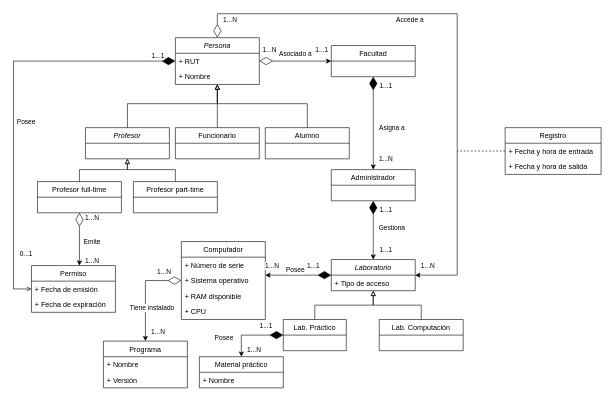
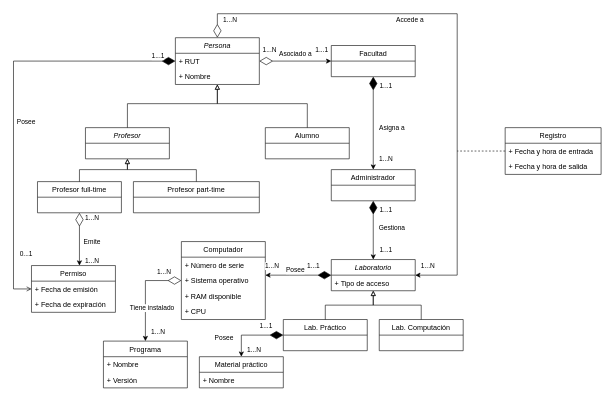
  <mxCell id="0" />
  <mxCell id="1" parent="0" />
  <mxCell id="2" style="edgeStyle=orthogonalEdgeStyle;rounded=0;orthogonalLoop=1;jettySize=auto;html=1;endArrow=block;endFill=0;" edge="1" parent="1" source="27" target="30"><mxGeometry relative="1" as="geometry"><Array as="points"><mxPoint x="210" y="170" /><mxPoint x="360" y="170" /></Array></mxGeometry></mxCell>
- <mxCell id="3" style="edgeStyle=orthogonalEdgeStyle;rounded=0;orthogonalLoop=1;jettySize=auto;html=1;endArrow=block;endFill=0;" edge="1" parent="1" source="28" target="30"><mxGeometry relative="1" as="geometry" /></mxCell>
  <mxCell id="4" style="edgeStyle=orthogonalEdgeStyle;rounded=0;orthogonalLoop=1;jettySize=auto;html=1;endArrow=block;endFill=0;" edge="1" parent="1" source="29" target="30"><mxGeometry relative="1" as="geometry"><Array as="points"><mxPoint x="510" y="170" /><mxPoint x="360" y="170" /></Array></mxGeometry></mxCell>
  <mxCell id="5" style="edgeStyle=orthogonalEdgeStyle;rounded=0;orthogonalLoop=1;jettySize=auto;html=1;endArrow=block;endFill=0;" edge="1" parent="1" source="33" target="27"><mxGeometry relative="1" as="geometry" /></mxCell>
  <mxCell id="6" style="edgeStyle=orthogonalEdgeStyle;rounded=0;orthogonalLoop=1;jettySize=auto;html=1;endArrow=block;endFill=0;" edge="1" parent="1" source="34" target="27"><mxGeometry relative="1" as="geometry" /></mxCell>
  <mxCell id="7" style="edgeStyle=orthogonalEdgeStyle;rounded=0;orthogonalLoop=1;jettySize=auto;html=1;startArrow=diamondThin;startFill=0;startSize=20;endArrow=classic;endFill=1;" edge="1" parent="1" source="33" target="35"><mxGeometry relative="1" as="geometry"><Array as="points"><mxPoint x="130" y="490" /><mxPoint x="130" y="490" /></Array></mxGeometry></mxCell>
  <mxCell id="8" value="Emite" style="edgeLabel;html=1;align=center;verticalAlign=middle;resizable=0;points=[];" vertex="1" connectable="0" parent="7"><mxGeometry x="0.192" y="-1" relative="1" as="geometry"><mxPoint x="21" y="-4" as="offset" /></mxGeometry></mxCell>
  <mxCell id="9" value="1...N" style="edgeLabel;html=1;align=center;verticalAlign=middle;resizable=0;points=[];" vertex="1" connectable="0" parent="7"><mxGeometry x="-0.849" y="3" relative="1" as="geometry"><mxPoint x="17" as="offset" /></mxGeometry></mxCell>
  <mxCell id="10" value="1...N" style="edgeLabel;html=1;align=center;verticalAlign=middle;resizable=0;points=[];" vertex="1" connectable="0" parent="7"><mxGeometry x="0.798" y="-1" relative="1" as="geometry"><mxPoint x="21" as="offset" /></mxGeometry></mxCell>
  <mxCell id="11" style="edgeStyle=orthogonalEdgeStyle;rounded=0;orthogonalLoop=1;jettySize=auto;html=1;endArrow=classic;endFill=1;startArrow=diamondThin;startFill=0;startSize=20;" edge="1" parent="1" source="30" target="25"><mxGeometry relative="1" as="geometry"><mxPoint x="490" y="110" as="sourcePoint" /><mxPoint x="640" y="110" as="targetPoint" /></mxGeometry></mxCell>
  <mxCell id="12" value="Asociado a" style="edgeLabel;html=1;align=center;verticalAlign=middle;resizable=0;points=[];" vertex="1" connectable="0" parent="11"><mxGeometry x="-0.253" y="-3" relative="1" as="geometry"><mxPoint x="14" y="-16" as="offset" /></mxGeometry></mxCell>
  <mxCell id="13" value="1...N" style="edgeLabel;html=1;align=center;verticalAlign=middle;resizable=0;points=[];" vertex="1" connectable="0" parent="11"><mxGeometry x="-0.747" relative="1" as="geometry"><mxPoint x="1" y="-19" as="offset" /></mxGeometry></mxCell>
  <mxCell id="14" value="1...1" style="edgeLabel;html=1;align=center;verticalAlign=middle;resizable=0;points=[];" vertex="1" connectable="0" parent="11"><mxGeometry x="0.827" relative="1" as="geometry"><mxPoint x="-7" y="-19" as="offset" /></mxGeometry></mxCell>
  <mxCell id="15" style="edgeStyle=orthogonalEdgeStyle;rounded=0;orthogonalLoop=1;jettySize=auto;html=1;endArrow=block;endFill=0;" edge="1" parent="1" source="48" target="46"><mxGeometry relative="1" as="geometry"><mxPoint x="400" y="533" as="sourcePoint" /><mxPoint x="480" y="495" as="targetPoint" /></mxGeometry></mxCell>
  <mxCell id="16" style="edgeStyle=orthogonalEdgeStyle;rounded=0;orthogonalLoop=1;jettySize=auto;html=1;endArrow=block;endFill=0;" edge="1" parent="1" source="49" target="46"><mxGeometry relative="1" as="geometry"><mxPoint x="790" y="537" as="sourcePoint" /><mxPoint x="880" y="495" as="targetPoint" /></mxGeometry></mxCell>
  <mxCell id="17" style="edgeStyle=orthogonalEdgeStyle;rounded=0;orthogonalLoop=1;jettySize=auto;html=1;startArrow=diamondThin;startFill=0;startSize=20;endArrow=classic;endFill=1;" edge="1" parent="1" source="38" target="43"><mxGeometry relative="1" as="geometry"><Array as="points"><mxPoint x="240" y="465" /></Array></mxGeometry></mxCell>
  <mxCell id="18" value="Tiene instalado" style="edgeLabel;html=1;align=center;verticalAlign=middle;resizable=0;points=[];" vertex="1" connectable="0" parent="17"><mxGeometry x="-0.689" y="-4" relative="1" as="geometry"><mxPoint x="-25" y="49" as="offset" /></mxGeometry></mxCell>
  <mxCell id="19" value="1...N" style="edgeLabel;html=1;align=center;verticalAlign=middle;resizable=0;points=[];" vertex="1" connectable="0" parent="17"><mxGeometry x="-0.767" y="2" relative="1" as="geometry"><mxPoint x="-11" y="-17" as="offset" /></mxGeometry></mxCell>
  <mxCell id="20" value="1...N" style="edgeLabel;html=1;align=center;verticalAlign=middle;resizable=0;points=[];" vertex="1" connectable="0" parent="17"><mxGeometry x="0.717" y="-2" relative="1" as="geometry"><mxPoint x="22" y="7" as="offset" /></mxGeometry></mxCell>
  <mxCell id="21" style="edgeStyle=orthogonalEdgeStyle;rounded=0;orthogonalLoop=1;jettySize=auto;html=1;startArrow=diamondThin;startFill=1;startSize=20;endArrow=classic;endFill=1;entryX=0.5;entryY=0;entryDx=0;entryDy=0;" edge="1" parent="1" source="25" target="26"><mxGeometry relative="1" as="geometry"><mxPoint x="750" y="290" as="targetPoint" /></mxGeometry></mxCell>
  <mxCell id="22" value="Asigna a" style="edgeLabel;html=1;align=center;verticalAlign=middle;resizable=0;points=[];" vertex="1" connectable="0" parent="21"><mxGeometry x="-0.098" y="-2" relative="1" as="geometry"><mxPoint x="32" y="14" as="offset" /></mxGeometry></mxCell>
  <mxCell id="23" value="1...1" style="edgeLabel;html=1;align=center;verticalAlign=middle;resizable=0;points=[];" vertex="1" connectable="0" parent="21"><mxGeometry x="-0.814" y="2" relative="1" as="geometry"><mxPoint x="18" as="offset" /></mxGeometry></mxCell>
  <mxCell id="24" value="1...N" style="edgeLabel;html=1;align=center;verticalAlign=middle;resizable=0;points=[];" vertex="1" connectable="0" parent="21"><mxGeometry x="0.758" relative="1" as="geometry"><mxPoint x="20" as="offset" /></mxGeometry></mxCell>
  <mxCell id="25" value="Facultad" style="swimlane;fontStyle=0;childLayout=stackLayout;horizontal=1;startSize=26;fillColor=none;horizontalStack=0;resizeParent=1;resizeParentMax=0;resizeLast=0;collapsible=1;marginBottom=0;" vertex="1" parent="1"><mxGeometry x="550" y="73" width="140" height="52" as="geometry" /></mxCell>
  <mxCell id="26" value="Administrador" style="swimlane;fontStyle=0;childLayout=stackLayout;horizontal=1;startSize=26;fillColor=none;horizontalStack=0;resizeParent=1;resizeParentMax=0;resizeLast=0;collapsible=1;marginBottom=0;" vertex="1" parent="1"><mxGeometry x="550" y="280" width="140" height="52" as="geometry" /></mxCell>
  <mxCell id="27" value="Profesor" style="swimlane;fontStyle=2;childLayout=stackLayout;horizontal=1;startSize=26;fillColor=none;horizontalStack=0;resizeParent=1;resizeParentMax=0;resizeLast=0;collapsible=1;marginBottom=0;" vertex="1" parent="1"><mxGeometry x="140" y="210" width="140" height="52" as="geometry"><mxRectangle x="100" y="280" width="80" height="26" as="alternateBounds" /></mxGeometry></mxCell>
- <mxCell id="28" value="Funcionario" style="swimlane;fontStyle=0;childLayout=stackLayout;horizontal=1;startSize=26;fillColor=none;horizontalStack=0;resizeParent=1;resizeParentMax=0;resizeLast=0;collapsible=1;marginBottom=0;" vertex="1" parent="1"><mxGeometry x="290" y="210" width="140" height="52" as="geometry"><mxRectangle x="100" y="280" width="80" height="26" as="alternateBounds" /></mxGeometry></mxCell>
  <mxCell id="29" value="Alumno" style="swimlane;fontStyle=0;childLayout=stackLayout;horizontal=1;startSize=26;fillColor=none;horizontalStack=0;resizeParent=1;resizeParentMax=0;resizeLast=0;collapsible=1;marginBottom=0;" vertex="1" parent="1"><mxGeometry x="440" y="210" width="140" height="52" as="geometry"><mxRectangle x="100" y="280" width="80" height="26" as="alternateBounds" /></mxGeometry></mxCell>
  <mxCell id="30" value="Persona" style="swimlane;fontStyle=2;childLayout=stackLayout;horizontal=1;startSize=26;fillColor=none;horizontalStack=0;resizeParent=1;resizeParentMax=0;resizeLast=0;collapsible=1;marginBottom=0;" vertex="1" parent="1"><mxGeometry x="290" y="60" width="140" height="78" as="geometry" /></mxCell>
  <mxCell id="31" value="+ RUT" style="text;strokeColor=none;fillColor=none;align=left;verticalAlign=top;spacingLeft=4;spacingRight=4;overflow=hidden;rotatable=0;points=[[0,0.5],[1,0.5]];portConstraint=eastwest;" vertex="1" parent="30"><mxGeometry y="26" width="140" height="26" as="geometry" /></mxCell>
  <mxCell id="32" value="+ Nombre" style="text;strokeColor=none;fillColor=none;align=left;verticalAlign=top;spacingLeft=4;spacingRight=4;overflow=hidden;rotatable=0;points=[[0,0.5],[1,0.5]];portConstraint=eastwest;" vertex="1" parent="30"><mxGeometry y="52" width="140" height="26" as="geometry" /></mxCell>
  <mxCell id="33" value="Profesor full-time" style="swimlane;fontStyle=0;childLayout=stackLayout;horizontal=1;startSize=26;fillColor=none;horizontalStack=0;resizeParent=1;resizeParentMax=0;resizeLast=0;collapsible=1;marginBottom=0;" vertex="1" parent="1"><mxGeometry x="60" y="300" width="140" height="52" as="geometry"><mxRectangle x="100" y="280" width="80" height="26" as="alternateBounds" /></mxGeometry></mxCell>
- <mxCell id="34" value="Profesor part-time" style="swimlane;fontStyle=0;childLayout=stackLayout;horizontal=1;startSize=26;fillColor=none;horizontalStack=0;resizeParent=1;resizeParentMax=0;resizeLast=0;collapsible=1;marginBottom=0;" vertex="1" parent="1"><mxGeometry x="220" y="300" width="140" height="52" as="geometry"><mxRectangle x="100" y="280" width="80" height="26" as="alternateBounds" /></mxGeometry></mxCell>
+ <mxCell id="34" value="Profesor part-time" style="swimlane;fontStyle=0;childLayout=stackLayout;horizontal=1;startSize=26;fillColor=none;horizontalStack=0;resizeParent=1;resizeParentMax=0;resizeLast=0;collapsible=1;marginBottom=0;" vertex="1" parent="1"><mxGeometry x="220" y="300" width="210" height="52" as="geometry"><mxRectangle x="100" y="280" width="80" height="26" as="alternateBounds" /></mxGeometry></mxCell>
  <mxCell id="35" value="Permiso" style="swimlane;fontStyle=0;childLayout=stackLayout;horizontal=1;startSize=26;fillColor=none;horizontalStack=0;resizeParent=1;resizeParentMax=0;resizeLast=0;collapsible=1;marginBottom=0;" vertex="1" parent="1"><mxGeometry x="50" y="440" width="140" height="78" as="geometry" /></mxCell>
  <mxCell id="36" value="+ Fecha de emisión" style="text;strokeColor=none;fillColor=none;align=left;verticalAlign=top;spacingLeft=4;spacingRight=4;overflow=hidden;rotatable=0;points=[[0,0.5],[1,0.5]];portConstraint=eastwest;" vertex="1" parent="35"><mxGeometry y="26" width="140" height="26" as="geometry" /></mxCell>
  <mxCell id="37" value="+ Fecha de expiración" style="text;strokeColor=none;fillColor=none;align=left;verticalAlign=top;spacingLeft=4;spacingRight=4;overflow=hidden;rotatable=0;points=[[0,0.5],[1,0.5]];portConstraint=eastwest;" vertex="1" parent="35"><mxGeometry y="52" width="140" height="26" as="geometry" /></mxCell>
  <mxCell id="38" value="Computador" style="swimlane;fontStyle=0;childLayout=stackLayout;horizontal=1;startSize=26;fillColor=none;horizontalStack=0;resizeParent=1;resizeParentMax=0;resizeLast=0;collapsible=1;marginBottom=0;" vertex="1" parent="1"><mxGeometry x="300" y="400" width="140" height="130" as="geometry" /></mxCell>
  <mxCell id="39" value="+ Número de serie" style="text;strokeColor=none;fillColor=none;align=left;verticalAlign=top;spacingLeft=4;spacingRight=4;overflow=hidden;rotatable=0;points=[[0,0.5],[1,0.5]];portConstraint=eastwest;" vertex="1" parent="38"><mxGeometry y="26" width="140" height="26" as="geometry" /></mxCell>
  <mxCell id="40" value="+ Sistema operativo" style="text;strokeColor=none;fillColor=none;align=left;verticalAlign=top;spacingLeft=4;spacingRight=4;overflow=hidden;rotatable=0;points=[[0,0.5],[1,0.5]];portConstraint=eastwest;" vertex="1" parent="38"><mxGeometry y="52" width="140" height="26" as="geometry" /></mxCell>
  <mxCell id="41" value="+ RAM disponible" style="text;strokeColor=none;fillColor=none;align=left;verticalAlign=top;spacingLeft=4;spacingRight=4;overflow=hidden;rotatable=0;points=[[0,0.5],[1,0.5]];portConstraint=eastwest;" vertex="1" parent="38"><mxGeometry y="78" width="140" height="26" as="geometry" /></mxCell>
  <mxCell id="42" value="+ CPU" style="text;strokeColor=none;fillColor=none;align=left;verticalAlign=top;spacingLeft=4;spacingRight=4;overflow=hidden;rotatable=0;points=[[0,0.5],[1,0.5]];portConstraint=eastwest;" vertex="1" parent="38"><mxGeometry y="104" width="140" height="26" as="geometry" /></mxCell>
  <mxCell id="43" value="Programa" style="swimlane;fontStyle=0;childLayout=stackLayout;horizontal=1;startSize=26;fillColor=none;horizontalStack=0;resizeParent=1;resizeParentMax=0;resizeLast=0;collapsible=1;marginBottom=0;" vertex="1" parent="1"><mxGeometry x="170" y="566" width="140" height="78" as="geometry" /></mxCell>
  <mxCell id="44" value="+ Nombre" style="text;strokeColor=none;fillColor=none;align=left;verticalAlign=top;spacingLeft=4;spacingRight=4;overflow=hidden;rotatable=0;points=[[0,0.5],[1,0.5]];portConstraint=eastwest;" vertex="1" parent="43"><mxGeometry y="26" width="140" height="26" as="geometry" /></mxCell>
  <mxCell id="45" value="+ Versión" style="text;strokeColor=none;fillColor=none;align=left;verticalAlign=top;spacingLeft=4;spacingRight=4;overflow=hidden;rotatable=0;points=[[0,0.5],[1,0.5]];portConstraint=eastwest;" vertex="1" parent="43"><mxGeometry y="52" width="140" height="26" as="geometry" /></mxCell>
  <mxCell id="46" value="Laboratorio" style="swimlane;fontStyle=2;childLayout=stackLayout;horizontal=1;startSize=26;fillColor=none;horizontalStack=0;resizeParent=1;resizeParentMax=0;resizeLast=0;collapsible=1;marginBottom=0;" vertex="1" parent="1"><mxGeometry x="550" y="430" width="140" height="52" as="geometry" /></mxCell>
  <mxCell id="47" value="+ Tipo de acceso" style="text;strokeColor=none;fillColor=none;align=left;verticalAlign=top;spacingLeft=4;spacingRight=4;overflow=hidden;rotatable=0;points=[[0,0.5],[1,0.5]];portConstraint=eastwest;" vertex="1" parent="46"><mxGeometry y="26" width="140" height="26" as="geometry" /></mxCell>
- <mxCell id="48" value="Lab. Práctico" style="swimlane;fontStyle=0;childLayout=stackLayout;horizontal=1;startSize=26;fillColor=none;horizontalStack=0;resizeParent=1;resizeParentMax=0;resizeLast=0;collapsible=1;marginBottom=0;" vertex="1" parent="1"><mxGeometry x="470" y="530" width="105" height="52" as="geometry" /></mxCell>
+ <mxCell id="48" value="Lab. Práctico" style="swimlane;fontStyle=0;childLayout=stackLayout;horizontal=1;startSize=26;fillColor=none;horizontalStack=0;resizeParent=1;resizeParentMax=0;resizeLast=0;collapsible=1;marginBottom=0;" vertex="1" parent="1"><mxGeometry x="470" y="530" width="140" height="52" as="geometry" /></mxCell>
  <mxCell id="49" value="Lab. Computación" style="swimlane;fontStyle=0;childLayout=stackLayout;horizontal=1;startSize=26;fillColor=none;horizontalStack=0;resizeParent=1;resizeParentMax=0;resizeLast=0;collapsible=1;marginBottom=0;" vertex="1" parent="1"><mxGeometry x="630" y="530" width="140" height="52" as="geometry" /></mxCell>
  <mxCell id="50" value="Material práctico" style="swimlane;fontStyle=0;childLayout=stackLayout;horizontal=1;startSize=26;fillColor=none;horizontalStack=0;resizeParent=1;resizeParentMax=0;resizeLast=0;collapsible=1;marginBottom=0;" vertex="1" parent="1"><mxGeometry x="330" y="592" width="140" height="52" as="geometry" /></mxCell>
  <mxCell id="51" value="+ Nombre" style="text;strokeColor=none;fillColor=none;align=left;verticalAlign=top;spacingLeft=4;spacingRight=4;overflow=hidden;rotatable=0;points=[[0,0.5],[1,0.5]];portConstraint=eastwest;" vertex="1" parent="50"><mxGeometry y="26" width="140" height="26" as="geometry" /></mxCell>
  <mxCell id="52" value="Registro" style="swimlane;fontStyle=0;childLayout=stackLayout;horizontal=1;startSize=26;fillColor=none;horizontalStack=0;resizeParent=1;resizeParentMax=0;resizeLast=0;collapsible=1;marginBottom=0;" vertex="1" parent="1"><mxGeometry x="840" y="210" width="160" height="78" as="geometry" /></mxCell>
  <mxCell id="53" value="+ Fecha y hora de entrada" style="text;strokeColor=none;fillColor=none;align=left;verticalAlign=top;spacingLeft=4;spacingRight=4;overflow=hidden;rotatable=0;points=[[0,0.5],[1,0.5]];portConstraint=eastwest;" vertex="1" parent="52"><mxGeometry y="26" width="160" height="26" as="geometry" /></mxCell>
  <mxCell id="54" value="+ Fecha y hora de salida" style="text;strokeColor=none;fillColor=none;align=left;verticalAlign=top;spacingLeft=4;spacingRight=4;overflow=hidden;rotatable=0;points=[[0,0.5],[1,0.5]];portConstraint=eastwest;" vertex="1" parent="52"><mxGeometry y="52" width="160" height="26" as="geometry" /></mxCell>
  <mxCell id="55" style="edgeStyle=orthogonalEdgeStyle;rounded=0;orthogonalLoop=1;jettySize=auto;html=1;startArrow=diamondThin;startFill=1;startSize=20;endArrow=classic;endFill=1;" edge="1" parent="1" source="26" target="46"><mxGeometry relative="1" as="geometry" /></mxCell>
  <mxCell id="56" value="Gestiona" style="edgeLabel;html=1;align=center;verticalAlign=middle;resizable=0;points=[];" vertex="1" connectable="0" parent="55"><mxGeometry x="0.259" y="-1" relative="1" as="geometry"><mxPoint x="31" y="-17" as="offset" /></mxGeometry></mxCell>
  <mxCell id="57" value="1...1" style="edgeLabel;html=1;align=center;verticalAlign=middle;resizable=0;points=[];" vertex="1" connectable="0" parent="55"><mxGeometry x="-0.707" y="-1" relative="1" as="geometry"><mxPoint x="21" as="offset" /></mxGeometry></mxCell>
  <mxCell id="58" value="1...1" style="edgeLabel;html=1;align=center;verticalAlign=middle;resizable=0;points=[];" vertex="1" connectable="0" parent="55"><mxGeometry x="0.655" y="2" relative="1" as="geometry"><mxPoint x="18" as="offset" /></mxGeometry></mxCell>
  <mxCell id="59" style="edgeStyle=orthogonalEdgeStyle;rounded=0;orthogonalLoop=1;jettySize=auto;html=1;startArrow=diamondThin;startFill=1;startSize=20;endArrow=classic;endFill=1;" edge="1" parent="1" source="46" target="38"><mxGeometry relative="1" as="geometry"><mxPoint x="500" y="370" as="sourcePoint" /><Array as="points"><mxPoint x="480" y="456" /><mxPoint x="480" y="456" /></Array></mxGeometry></mxCell>
  <mxCell id="60" value="Posee" style="edgeLabel;html=1;align=center;verticalAlign=middle;resizable=0;points=[];" vertex="1" connectable="0" parent="59"><mxGeometry x="0.133" y="1" relative="1" as="geometry"><mxPoint x="1" y="-10" as="offset" /></mxGeometry></mxCell>
  <mxCell id="61" value="1...N" style="edgeLabel;html=1;align=center;verticalAlign=middle;resizable=0;points=[];" vertex="1" connectable="0" parent="59"><mxGeometry x="0.048" y="-83" relative="1" as="geometry"><mxPoint x="-42" y="67" as="offset" /></mxGeometry></mxCell>
  <mxCell id="62" value="1...1" style="edgeLabel;html=1;align=center;verticalAlign=middle;resizable=0;points=[];" vertex="1" connectable="0" parent="59"><mxGeometry x="0.048" y="-92" relative="1" as="geometry"><mxPoint x="-52" y="176" as="offset" /></mxGeometry></mxCell>
  <mxCell id="63" style="edgeStyle=orthogonalEdgeStyle;rounded=0;orthogonalLoop=1;jettySize=auto;html=1;startArrow=diamondThin;startFill=1;startSize=20;endArrow=classic;endFill=1;" edge="1" parent="1" source="48" target="50"><mxGeometry relative="1" as="geometry"><mxPoint x="950" y="610" as="sourcePoint" /><mxPoint x="380" y="630" as="targetPoint" /><Array as="points"><mxPoint x="400" y="556" /></Array></mxGeometry></mxCell>
  <mxCell id="64" value="Posee" style="edgeLabel;html=1;align=center;verticalAlign=middle;resizable=0;points=[];" vertex="1" connectable="0" parent="63"><mxGeometry x="0.133" y="1" relative="1" as="geometry"><mxPoint x="-40" y="3" as="offset" /></mxGeometry></mxCell>
  <mxCell id="65" value="1...N" style="edgeLabel;html=1;align=center;verticalAlign=middle;resizable=0;points=[];" vertex="1" connectable="0" parent="63"><mxGeometry x="0.048" y="-83" relative="1" as="geometry"><mxPoint x="6" y="107" as="offset" /></mxGeometry></mxCell>
  <mxCell id="66" value="1...1" style="edgeLabel;html=1;align=center;verticalAlign=middle;resizable=0;points=[];" vertex="1" connectable="0" parent="63"><mxGeometry x="0.048" y="-92" relative="1" as="geometry"><mxPoint x="105" y="-24" as="offset" /></mxGeometry></mxCell>
  <mxCell id="67" style="edgeStyle=orthogonalEdgeStyle;rounded=0;orthogonalLoop=1;jettySize=auto;html=1;startArrow=diamondThin;startFill=1;startSize=20;endArrow=open;endFill=1;" edge="1" parent="1" source="31" target="35"><mxGeometry relative="1" as="geometry"><Array as="points"><mxPoint x="20" y="99" /><mxPoint x="20" y="479" /></Array></mxGeometry></mxCell>
  <mxCell id="68" value="Posee" style="edgeLabel;html=1;align=center;verticalAlign=middle;resizable=0;points=[];" vertex="1" connectable="0" parent="67"><mxGeometry x="-0.215" y="91" relative="1" as="geometry"><mxPoint x="17" y="10" as="offset" /></mxGeometry></mxCell>
  <mxCell id="69" value="1...1" style="edgeLabel;html=1;align=center;verticalAlign=middle;resizable=0;points=[];" vertex="1" connectable="0" parent="67"><mxGeometry x="-0.971" y="-1" relative="1" as="geometry"><mxPoint x="-20" y="-8" as="offset" /></mxGeometry></mxCell>
  <mxCell id="70" value="0...1" style="edgeLabel;html=1;align=center;verticalAlign=middle;resizable=0;points=[];" vertex="1" connectable="0" parent="67"><mxGeometry x="0.8" y="5" relative="1" as="geometry"><mxPoint x="15" y="-21" as="offset" /></mxGeometry></mxCell>
  <mxCell id="71" style="edgeStyle=orthogonalEdgeStyle;rounded=0;orthogonalLoop=1;jettySize=auto;html=1;startArrow=diamondThin;startFill=0;startSize=20;endArrow=classic;endFill=1;" edge="1" parent="1" source="30" target="46"><mxGeometry relative="1" as="geometry"><mxPoint x="760" y="467" as="targetPoint" /><Array as="points"><mxPoint x="360" y="20" /><mxPoint x="760" y="20" /><mxPoint x="760" y="456" /></Array></mxGeometry></mxCell>
  <mxCell id="72" value="1...N" style="edgeLabel;html=1;align=center;verticalAlign=middle;resizable=0;points=[];" vertex="1" connectable="0" parent="71"><mxGeometry x="-0.917" y="-10" relative="1" as="geometry"><mxPoint x="10" y="9" as="offset" /></mxGeometry></mxCell>
  <mxCell id="73" value="1...N" style="edgeLabel;html=1;align=center;verticalAlign=middle;resizable=0;points=[];" vertex="1" connectable="0" parent="71"><mxGeometry x="0.873" relative="1" as="geometry"><mxPoint x="-40" y="-16" as="offset" /></mxGeometry></mxCell>
  <mxCell id="74" value="Accede a" style="edgeLabel;html=1;align=center;verticalAlign=middle;resizable=0;points=[];" vertex="1" connectable="0" parent="71"><mxGeometry x="-0.26" y="-1" relative="1" as="geometry"><mxPoint x="10" y="9" as="offset" /></mxGeometry></mxCell>
  <mxCell id="75" style="edgeStyle=orthogonalEdgeStyle;rounded=0;orthogonalLoop=1;jettySize=auto;html=1;startArrow=none;startFill=0;startSize=20;endArrow=none;endFill=0;dashed=1;" edge="1" parent="1" source="52"><mxGeometry relative="1" as="geometry"><mxPoint x="760" y="249" as="targetPoint" /></mxGeometry></mxCell>
